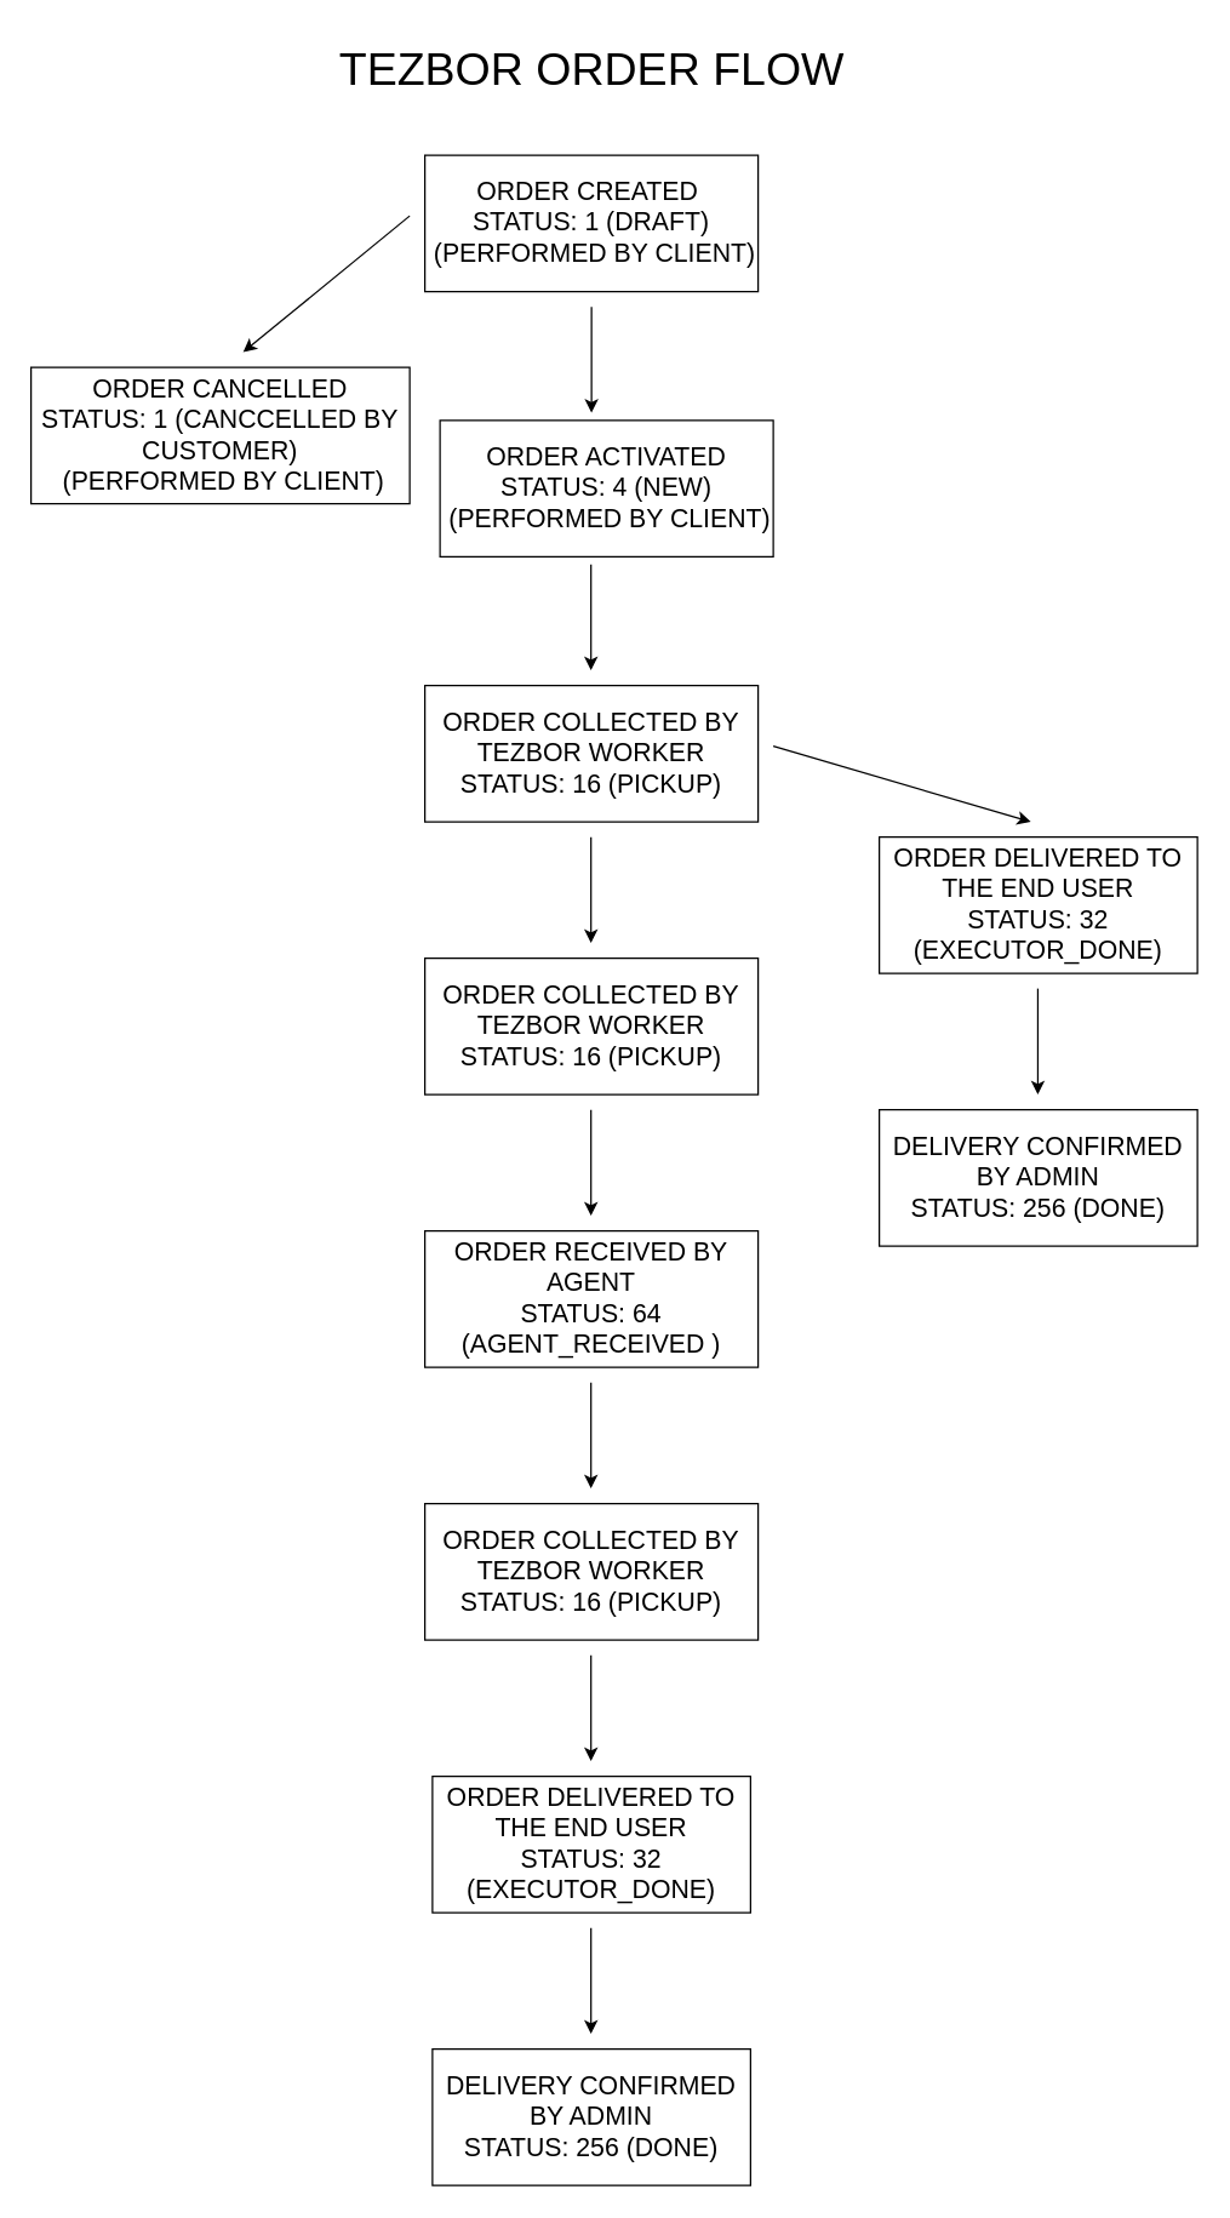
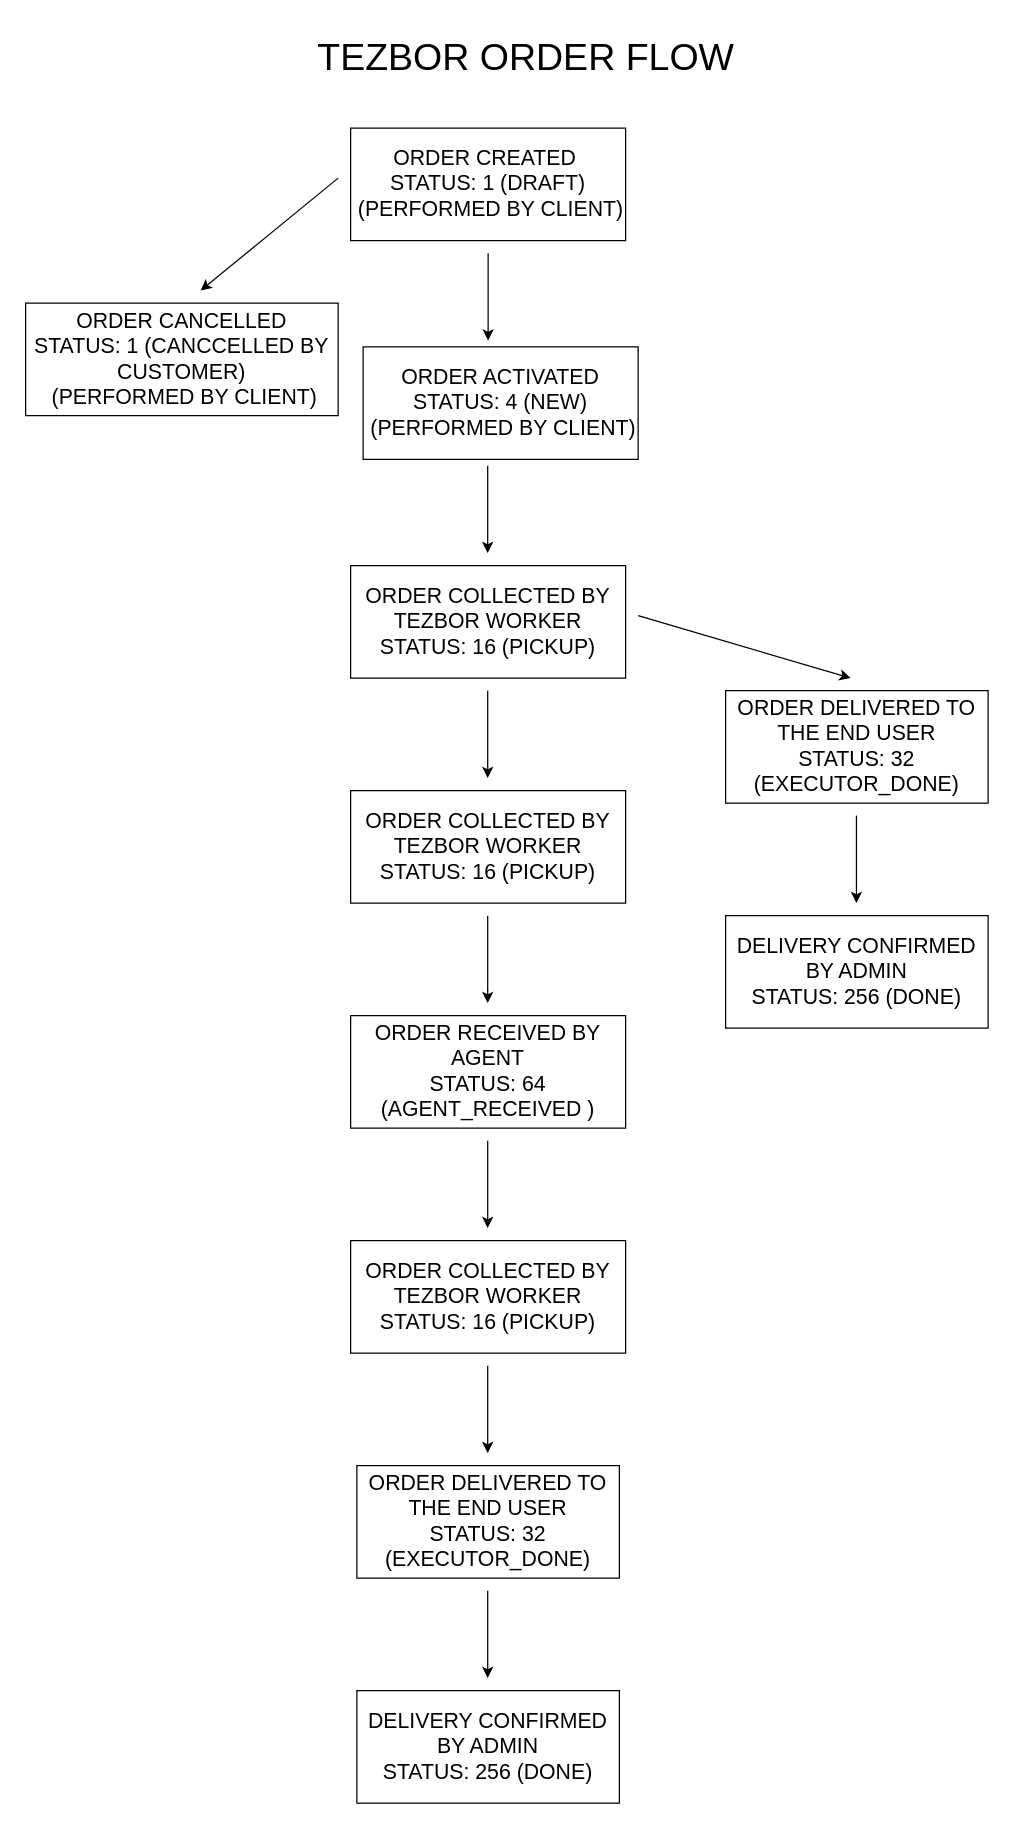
  <mxCell id="0" />
  <mxCell id="1" parent="0" />
  <mxCell id="2" value="&lt;div style=&quot;font-size: 17px;&quot;&gt;&lt;font style=&quot;font-size: 17px;&quot;&gt;ORDER CREATED&amp;nbsp;&lt;/font&gt;&lt;/div&gt;&lt;div style=&quot;font-size: 17px;&quot;&gt;&lt;font style=&quot;font-size: 17px;&quot;&gt;STATUS: 1 (DRAFT)&lt;/font&gt;&lt;/div&gt;&lt;div style=&quot;font-size: 17px;&quot;&gt;&lt;font style=&quot;font-size: 17px;&quot;&gt;&amp;nbsp;(PERFORMED BY CLIENT)&lt;/font&gt;&lt;/div&gt;" style="rounded=0;whiteSpace=wrap;html=1;" parent="1" vertex="1"><mxGeometry x="280" y="102" width="220" height="90" as="geometry" /></mxCell>
  <mxCell id="3" value="" style="endArrow=classic;html=1;rounded=0;" parent="1" edge="1"><mxGeometry width="50" height="50" relative="1" as="geometry"><mxPoint x="270" y="142" as="sourcePoint" /><mxPoint x="160" y="232" as="targetPoint" /></mxGeometry></mxCell>
  <mxCell id="4" value="&lt;div style=&quot;font-size: 17px;&quot;&gt;&lt;font style=&quot;font-size: 17px;&quot;&gt;ORDER CANCELLED&lt;/font&gt;&lt;/div&gt;&lt;div style=&quot;font-size: 17px;&quot;&gt;&lt;font style=&quot;font-size: 17px;&quot;&gt;STATUS: 1 (CANCCELLED BY CUSTOMER)&lt;br&gt;&lt;/font&gt;&lt;/div&gt;&lt;div style=&quot;font-size: 17px;&quot;&gt;&lt;font style=&quot;font-size: 17px;&quot;&gt;&amp;nbsp;(PERFORMED BY CLIENT)&lt;/font&gt;&lt;/div&gt;" style="rounded=0;whiteSpace=wrap;html=1;" parent="1" vertex="1"><mxGeometry x="20" y="242" width="250" height="90" as="geometry" /></mxCell>
  <mxCell id="5" value="&lt;div style=&quot;font-size: 17px;&quot;&gt;&lt;font style=&quot;font-size: 17px;&quot;&gt;ORDER ACTIVATED&lt;br&gt;&lt;/font&gt;&lt;/div&gt;&lt;div style=&quot;font-size: 17px;&quot;&gt;&lt;font style=&quot;font-size: 17px;&quot;&gt;STATUS: 4 (NEW)&lt;/font&gt;&lt;/div&gt;&lt;div style=&quot;font-size: 17px;&quot;&gt;&lt;font style=&quot;font-size: 17px;&quot;&gt;&amp;nbsp;(PERFORMED BY CLIENT)&lt;/font&gt;&lt;/div&gt;" style="rounded=0;whiteSpace=wrap;html=1;" parent="1" vertex="1"><mxGeometry x="290" y="277" width="220" height="90" as="geometry" /></mxCell>
  <mxCell id="6" value="" style="endArrow=classic;html=1;rounded=0;" parent="1" edge="1"><mxGeometry width="50" height="50" relative="1" as="geometry"><mxPoint x="390" y="202" as="sourcePoint" /><mxPoint x="390" y="272" as="targetPoint" /></mxGeometry></mxCell>
  <mxCell id="7" value="&lt;div style=&quot;font-size: 17px;&quot;&gt;&lt;font style=&quot;font-size: 17px;&quot;&gt;ORDER COLLECTED BY TEZBOR WORKER&lt;br&gt;&lt;/font&gt;&lt;/div&gt;&lt;div style=&quot;font-size: 17px;&quot;&gt;&lt;font style=&quot;font-size: 17px;&quot;&gt;STATUS: 16 (PICKUP)&lt;/font&gt;&lt;/div&gt;" style="rounded=0;whiteSpace=wrap;html=1;" parent="1" vertex="1"><mxGeometry x="280" y="452" width="220" height="90" as="geometry" /></mxCell>
  <mxCell id="8" value="" style="endArrow=classic;html=1;rounded=0;" parent="1" edge="1"><mxGeometry width="50" height="50" relative="1" as="geometry"><mxPoint x="389.66" y="372" as="sourcePoint" /><mxPoint x="389.66" y="442" as="targetPoint" /></mxGeometry></mxCell>
  <mxCell id="9" value="&lt;div style=&quot;font-size: 17px;&quot;&gt;&lt;font style=&quot;font-size: 17px;&quot;&gt;ORDER COLLECTED BY TEZBOR WORKER&lt;br&gt;&lt;/font&gt;&lt;/div&gt;&lt;div style=&quot;font-size: 17px;&quot;&gt;&lt;font style=&quot;font-size: 17px;&quot;&gt;STATUS: 16 (PICKUP)&lt;/font&gt;&lt;/div&gt;" style="rounded=0;whiteSpace=wrap;html=1;" parent="1" vertex="1"><mxGeometry x="280" y="632" width="220" height="90" as="geometry" /></mxCell>
  <mxCell id="10" value="" style="endArrow=classic;html=1;rounded=0;" parent="1" edge="1"><mxGeometry width="50" height="50" relative="1" as="geometry"><mxPoint x="389.66" y="552" as="sourcePoint" /><mxPoint x="389.66" y="622" as="targetPoint" /></mxGeometry></mxCell>
  <mxCell id="11" value="&lt;div style=&quot;font-size: 17px;&quot;&gt;&lt;font style=&quot;font-size: 17px;&quot;&gt;ORDER DELIVERED TO THE END USER&lt;br&gt;&lt;/font&gt;&lt;/div&gt;&lt;div style=&quot;font-size: 17px;&quot;&gt;&lt;font style=&quot;font-size: 17px;&quot;&gt;STATUS: 32&lt;/font&gt; &lt;font style=&quot;font-size: 17px;&quot;&gt;(&lt;/font&gt;EXECUTOR_DONE&lt;font style=&quot;font-size: 17px;&quot;&gt;)&lt;/font&gt;&lt;/div&gt;" style="rounded=0;whiteSpace=wrap;html=1;" parent="1" vertex="1"><mxGeometry x="580" y="552" width="210" height="90" as="geometry" /></mxCell>
  <mxCell id="12" value="" style="endArrow=classic;html=1;rounded=0;" parent="1" edge="1"><mxGeometry width="50" height="50" relative="1" as="geometry"><mxPoint x="510" y="492" as="sourcePoint" /><mxPoint x="680" y="542" as="targetPoint" /></mxGeometry></mxCell>
  <mxCell id="13" value="&lt;font style=&quot;font-size: 17px;&quot;&gt;DELIVERY CONFIRMED BY ADMIN&lt;/font&gt;&lt;br&gt;&lt;div style=&quot;font-size: 17px;&quot;&gt;&lt;font style=&quot;font-size: 17px;&quot;&gt;STATUS: 256&lt;/font&gt; &lt;font style=&quot;font-size: 17px;&quot;&gt;(&lt;/font&gt;DONE&lt;font style=&quot;font-size: 17px;&quot;&gt;)&lt;/font&gt;&lt;/div&gt;" style="rounded=0;whiteSpace=wrap;html=1;" parent="1" vertex="1"><mxGeometry x="580" y="732" width="210" height="90" as="geometry" /></mxCell>
  <mxCell id="14" value="" style="endArrow=classic;html=1;rounded=0;" parent="1" edge="1"><mxGeometry width="50" height="50" relative="1" as="geometry"><mxPoint x="684.66" y="652" as="sourcePoint" /><mxPoint x="684.66" y="722" as="targetPoint" /></mxGeometry></mxCell>
  <mxCell id="15" value="&lt;div style=&quot;font-size: 17px;&quot;&gt;&lt;font style=&quot;font-size: 17px;&quot;&gt;ORDER RECEIVED BY AGENT&lt;br&gt;&lt;/font&gt;&lt;/div&gt;&lt;div style=&quot;font-size: 17px;&quot;&gt;&lt;font style=&quot;font-size: 17px;&quot;&gt;STATUS:&amp;nbsp;&lt;/font&gt;64&lt;font style=&quot;font-size: 17px;&quot;&gt; (&lt;/font&gt;AGENT_RECEIVED &lt;font style=&quot;font-size: 17px;&quot;&gt;)&lt;/font&gt;&lt;/div&gt;" style="rounded=0;whiteSpace=wrap;html=1;" parent="1" vertex="1"><mxGeometry x="280" y="812" width="220" height="90" as="geometry" /></mxCell>
  <mxCell id="16" value="" style="endArrow=classic;html=1;rounded=0;" parent="1" edge="1"><mxGeometry width="50" height="50" relative="1" as="geometry"><mxPoint x="389.66" y="732" as="sourcePoint" /><mxPoint x="389.66" y="802" as="targetPoint" /></mxGeometry></mxCell>
  <mxCell id="17" value="&lt;div style=&quot;font-size: 17px;&quot;&gt;&lt;font style=&quot;font-size: 17px;&quot;&gt;ORDER COLLECTED BY TEZBOR WORKER&lt;br&gt;&lt;/font&gt;&lt;/div&gt;&lt;div style=&quot;font-size: 17px;&quot;&gt;&lt;font style=&quot;font-size: 17px;&quot;&gt;STATUS: 16 (PICKUP)&lt;/font&gt;&lt;/div&gt;" style="rounded=0;whiteSpace=wrap;html=1;" parent="1" vertex="1"><mxGeometry x="280" y="992" width="220" height="90" as="geometry" /></mxCell>
  <mxCell id="18" value="" style="endArrow=classic;html=1;rounded=0;" parent="1" edge="1"><mxGeometry width="50" height="50" relative="1" as="geometry"><mxPoint x="389.66" y="1092" as="sourcePoint" /><mxPoint x="389.66" y="1162" as="targetPoint" /></mxGeometry></mxCell>
  <mxCell id="19" value="" style="endArrow=classic;html=1;rounded=0;" parent="1" edge="1"><mxGeometry width="50" height="50" relative="1" as="geometry"><mxPoint x="389.66" y="912" as="sourcePoint" /><mxPoint x="389.66" y="982" as="targetPoint" /></mxGeometry></mxCell>
  <mxCell id="20" value="&lt;div style=&quot;font-size: 17px;&quot;&gt;&lt;font style=&quot;font-size: 17px;&quot;&gt;ORDER DELIVERED TO THE END USER&lt;br&gt;&lt;/font&gt;&lt;/div&gt;&lt;div style=&quot;font-size: 17px;&quot;&gt;&lt;font style=&quot;font-size: 17px;&quot;&gt;STATUS: 32&lt;/font&gt; &lt;font style=&quot;font-size: 17px;&quot;&gt;(&lt;/font&gt;EXECUTOR_DONE&lt;font style=&quot;font-size: 17px;&quot;&gt;)&lt;/font&gt;&lt;/div&gt;" style="rounded=0;whiteSpace=wrap;html=1;" parent="1" vertex="1"><mxGeometry x="285" y="1172" width="210" height="90" as="geometry" /></mxCell>
  <mxCell id="21" value="&lt;font style=&quot;font-size: 17px;&quot;&gt;DELIVERY CONFIRMED BY ADMIN&lt;/font&gt;&lt;br&gt;&lt;div style=&quot;font-size: 17px;&quot;&gt;&lt;font style=&quot;font-size: 17px;&quot;&gt;STATUS: 256&lt;/font&gt; &lt;font style=&quot;font-size: 17px;&quot;&gt;(&lt;/font&gt;DONE&lt;font style=&quot;font-size: 17px;&quot;&gt;)&lt;/font&gt;&lt;/div&gt;" style="rounded=0;whiteSpace=wrap;html=1;" parent="1" vertex="1"><mxGeometry x="285" y="1352" width="210" height="90" as="geometry" /></mxCell>
  <mxCell id="22" value="" style="endArrow=classic;html=1;rounded=0;" parent="1" edge="1"><mxGeometry width="50" height="50" relative="1" as="geometry"><mxPoint x="389.66" y="1272" as="sourcePoint" /><mxPoint x="389.66" y="1342" as="targetPoint" /></mxGeometry></mxCell>
- <mxCell id="23" value="&lt;div style=&quot;font-size: 13px;&quot;&gt;&lt;font style=&quot;font-size: 30px;&quot;&gt;TEZBOR ORDER FLOW&lt;/font&gt;&lt;/div&gt;" style="text;html=1;align=center;verticalAlign=middle;resizable=0;points=[];autosize=1;strokeColor=none;fillColor=none;" parent="1" vertex="1"><mxGeometry x="210" y="20" width="360" height="50" as="geometry" /></mxCell>
+ <mxCell id="23" value="&lt;div style=&quot;font-size: 13px;&quot;&gt;&lt;font style=&quot;font-size: 30px;&quot;&gt;TEZBOR ORDER FLOW&lt;/font&gt;&lt;/div&gt;" style="text;html=1;align=center;verticalAlign=middle;resizable=0;points=[];autosize=1;strokeColor=none;fillColor=none;" parent="1" vertex="1"><mxGeometry x="240" y="20" width="360" height="50" as="geometry" /></mxCell>
